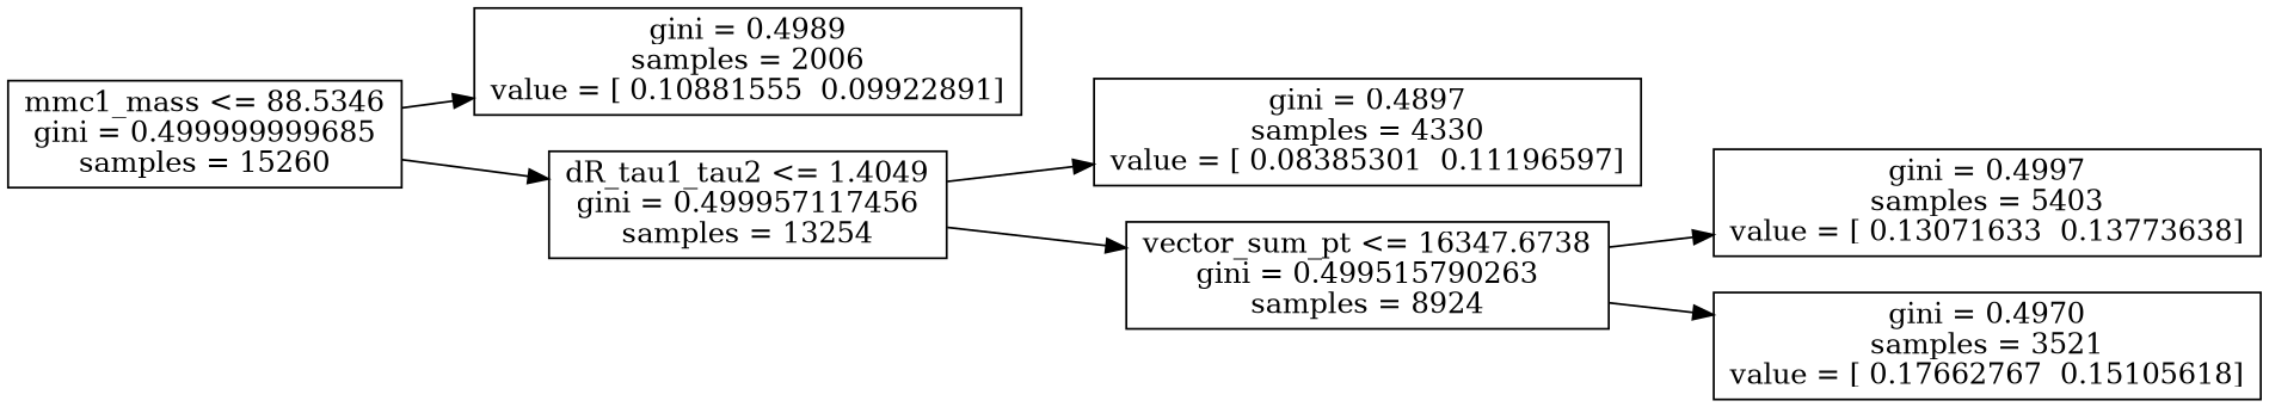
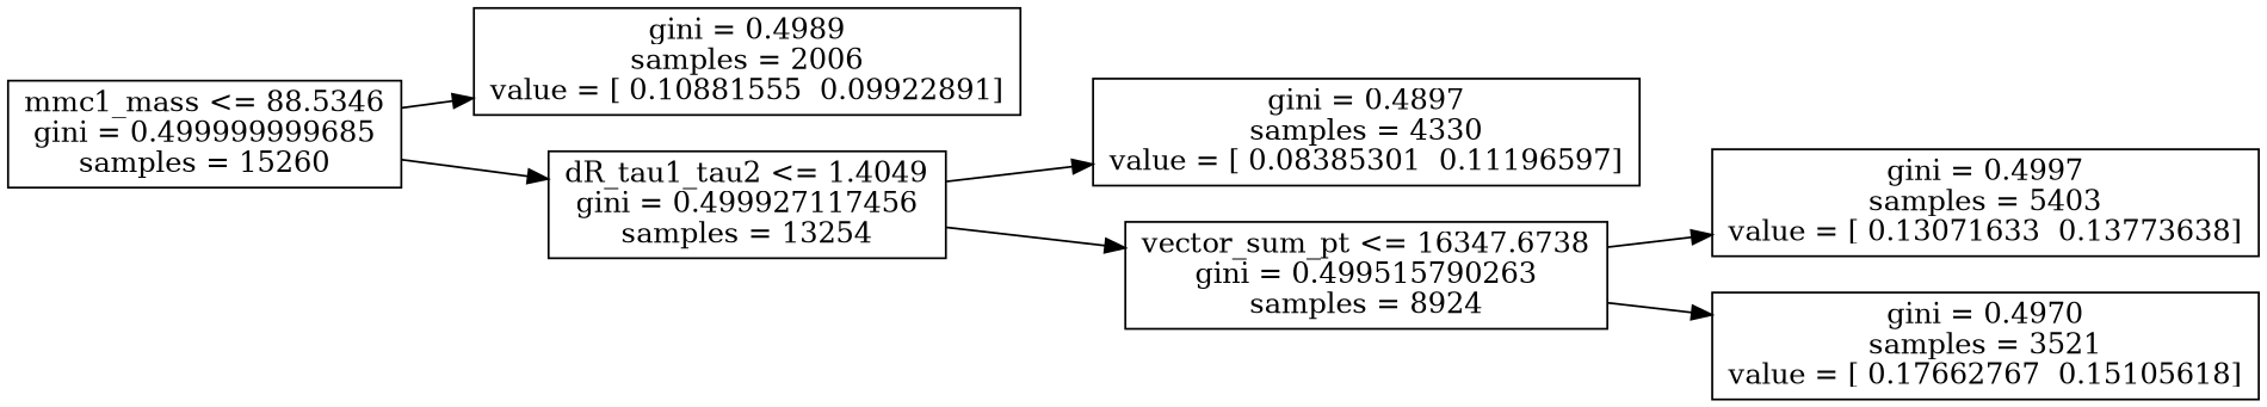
  digraph {
    rankdir=LR
    node [shape=box]
    n1 [label="mmc1_mass <= 88.5346\ngini = 0.499999999685\nsamples = 15260"]
    n2 [label="gini = 0.4989\nsamples = 2006\nvalue = [ 0.10881555  0.09922891]"]
-   n3 [label="dR_tau1_tau2 <= 1.4049\ngini = 0.499957117456\nsamples = 13254"]
+   n3 [label="dR_tau1_tau2 <= 1.4049\ngini = 0.499927117456\nsamples = 13254"]
    n4 [label="gini = 0.4897\nsamples = 4330\nvalue = [ 0.08385301  0.11196597]"]
    n5 [label="vector_sum_pt <= 16347.6738\ngini = 0.499515790263\nsamples = 8924"]
    n6 [label="gini = 0.4997\nsamples = 5403\nvalue = [ 0.13071633  0.13773638]"]
    n7 [label="gini = 0.4970\nsamples = 3521\nvalue = [ 0.17662767  0.15105618]"]
    n1 -> n2
    n1 -> n3
    n3 -> n4
    n3 -> n5
    n5 -> n6
    n5 -> n7
  }
